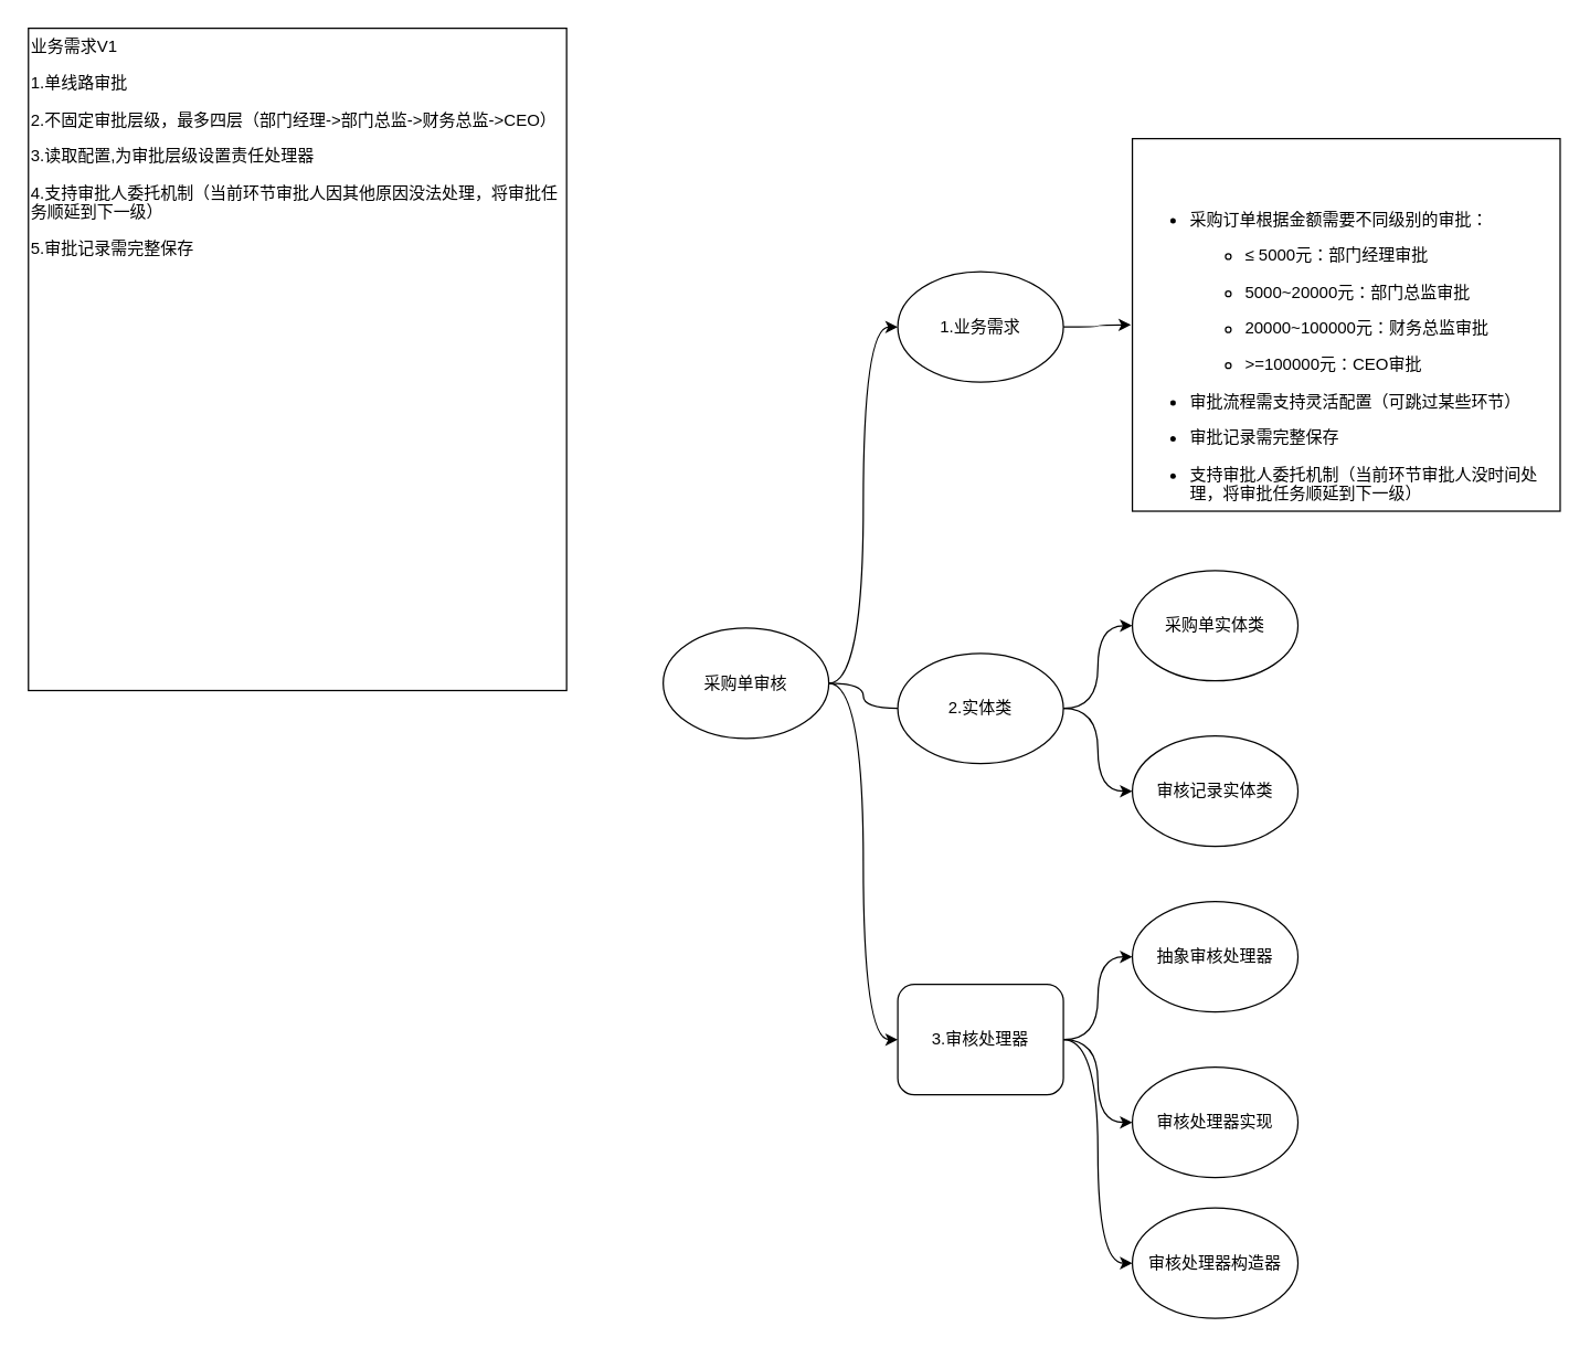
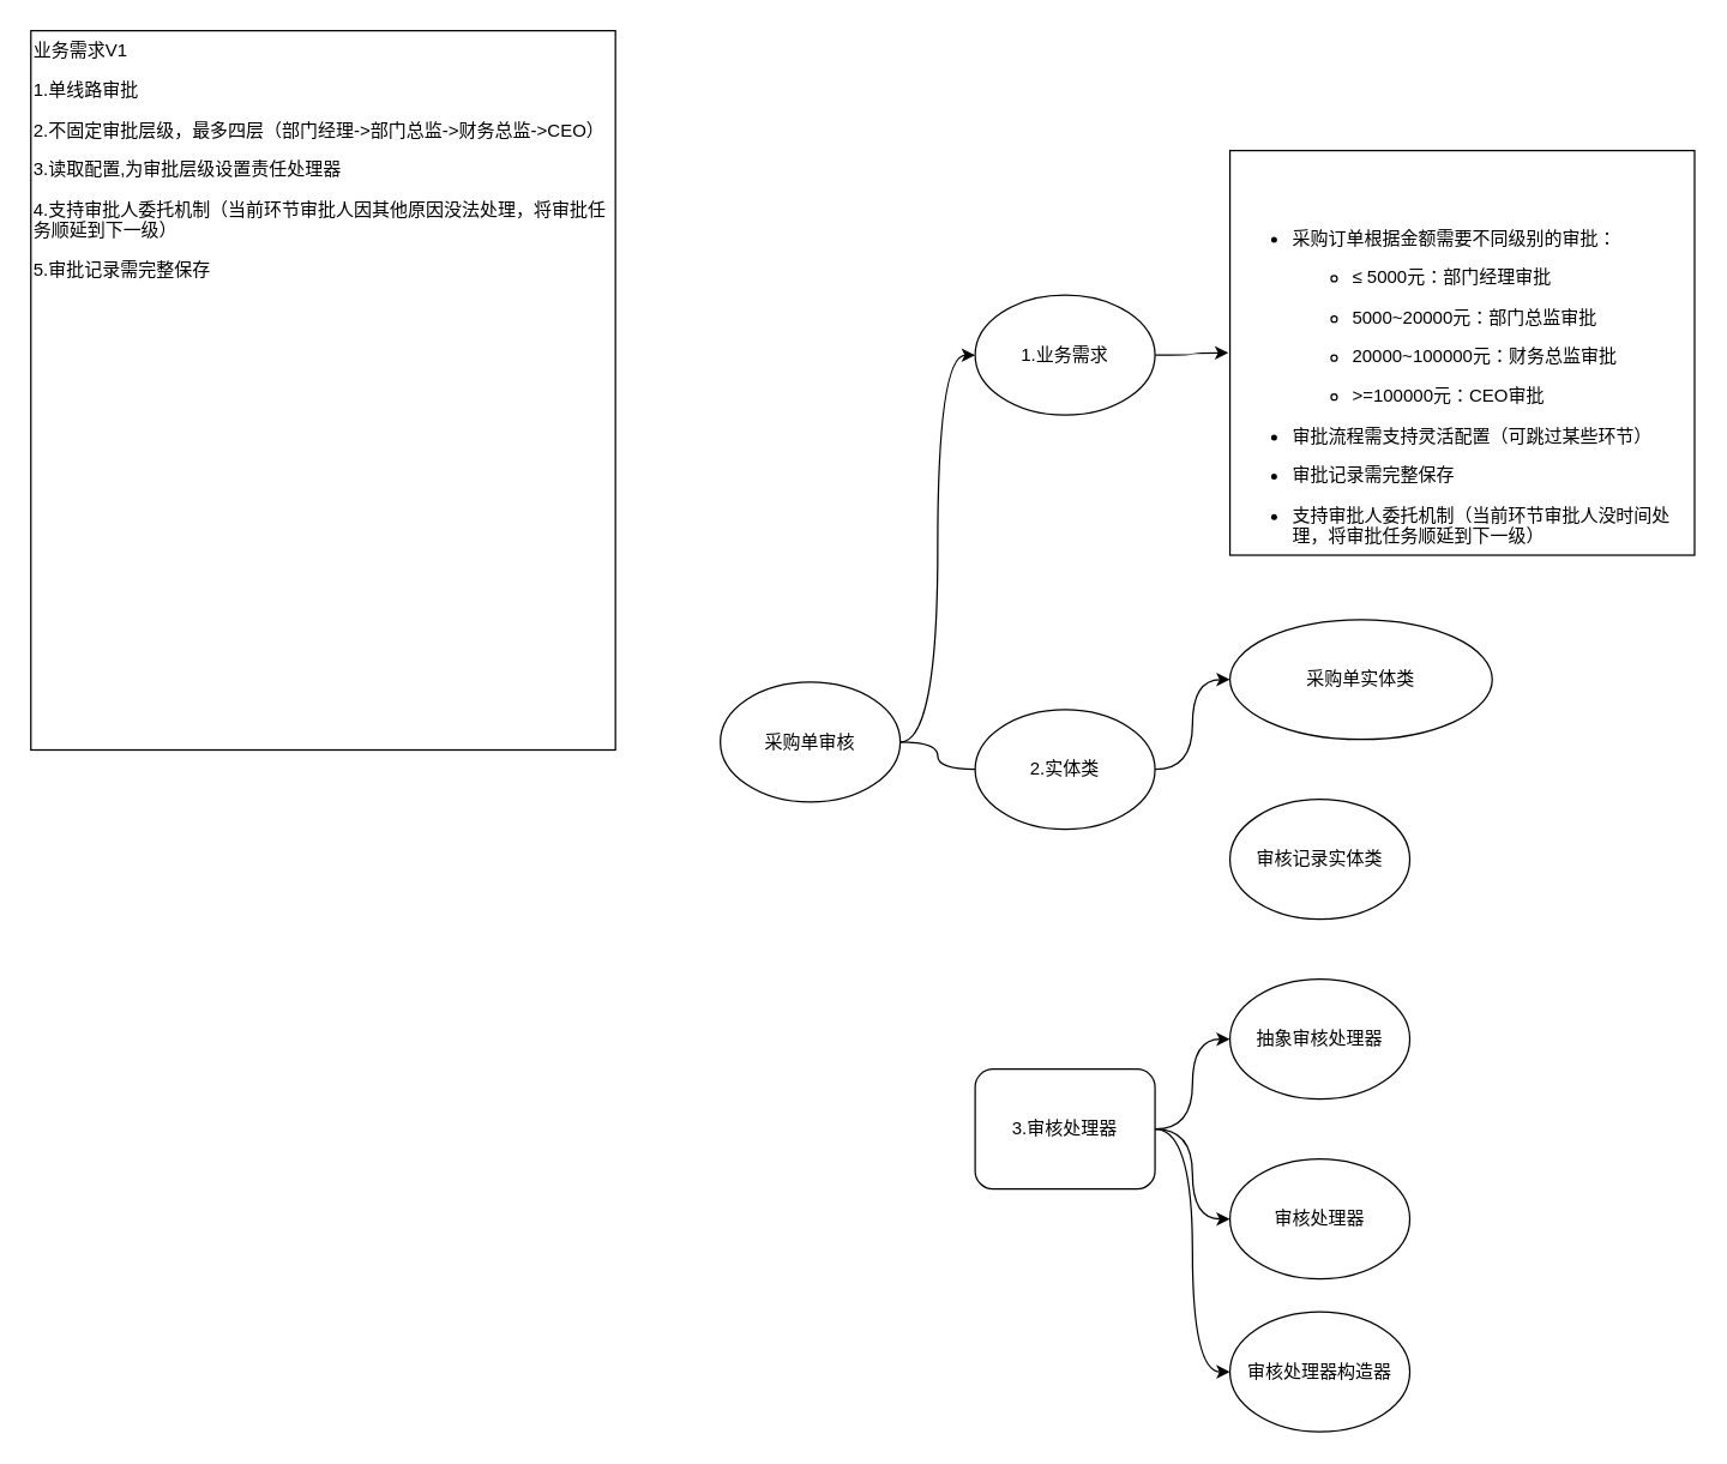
  <mxCell id="0" />
  <mxCell id="1" parent="0" />
  <mxCell id="2" style="edgeStyle=orthogonalEdgeStyle;rounded=0;orthogonalLoop=1;jettySize=auto;html=1;exitX=1;exitY=0.5;exitDx=0;exitDy=0;entryX=0;entryY=0.5;entryDx=0;entryDy=0;curved=1;" edge="1" parent="1" source="5" target="7"><mxGeometry relative="1" as="geometry" /></mxCell>
  <mxCell id="3" style="edgeStyle=orthogonalEdgeStyle;rounded=0;orthogonalLoop=1;jettySize=auto;html=1;entryX=0;entryY=0.5;entryDx=0;entryDy=0;curved=1;endArrow=none;" edge="1" parent="1" source="5" target="10"><mxGeometry relative="1" as="geometry" /></mxCell>
- <mxCell id="4" style="edgeStyle=orthogonalEdgeStyle;rounded=0;orthogonalLoop=1;jettySize=auto;html=1;entryX=0;entryY=0.5;entryDx=0;entryDy=0;curved=1;" edge="1" parent="1" source="5" target="17"><mxGeometry relative="1" as="geometry" /></mxCell>
  <mxCell id="5" value="采购单审核" style="ellipse;whiteSpace=wrap;html=1;" vertex="1" parent="1"><mxGeometry x="480" y="454.75" width="120" height="80" as="geometry" /></mxCell>
  <mxCell id="6" value="" style="edgeStyle=orthogonalEdgeStyle;rounded=0;orthogonalLoop=1;jettySize=auto;html=1;curved=1;" edge="1" parent="1" source="7" target="11"><mxGeometry relative="1" as="geometry" /></mxCell>
  <mxCell id="7" value="1.业务需求" style="ellipse;whiteSpace=wrap;html=1;" vertex="1" parent="1"><mxGeometry x="650" y="196.5" width="120" height="80" as="geometry" /></mxCell>
  <mxCell id="8" value="" style="edgeStyle=orthogonalEdgeStyle;rounded=0;orthogonalLoop=1;jettySize=auto;html=1;curved=1;" edge="1" parent="1" source="10" target="12"><mxGeometry relative="1" as="geometry" /></mxCell>
- <mxCell id="9" style="edgeStyle=orthogonalEdgeStyle;rounded=0;orthogonalLoop=1;jettySize=auto;html=1;entryX=0;entryY=0.5;entryDx=0;entryDy=0;curved=1;" edge="1" parent="1" source="10" target="13"><mxGeometry relative="1" as="geometry" /></mxCell>
  <mxCell id="10" value="2.实体类" style="ellipse;whiteSpace=wrap;html=1;" vertex="1" parent="1"><mxGeometry x="650" y="473" width="120" height="80" as="geometry" /></mxCell>
  <mxCell id="11" value="&lt;h1 style=&quot;margin-top: 0px;&quot;&gt;&lt;br&gt;&lt;/h1&gt;&lt;ul&gt;&lt;li&gt;&lt;p class=&quot;ds-markdown-paragraph&quot;&gt;采购订单根据金额需要不同级别的审批：&lt;/p&gt;&lt;ul&gt;&lt;li&gt;&lt;p class=&quot;ds-markdown-paragraph&quot;&gt;≤ 5000元：部门经理审批&lt;/p&gt;&lt;/li&gt;&lt;li&gt;&lt;p class=&quot;ds-markdown-paragraph&quot;&gt;5000~20000元：部门总监审批&lt;/p&gt;&lt;/li&gt;&lt;li&gt;&lt;p class=&quot;ds-markdown-paragraph&quot;&gt;20000~100000元：财务总监审批&lt;/p&gt;&lt;/li&gt;&lt;li&gt;&lt;p class=&quot;ds-markdown-paragraph&quot;&gt;&amp;gt;=100000元：CEO审批&lt;/p&gt;&lt;/li&gt;&lt;/ul&gt;&lt;/li&gt;&lt;li&gt;&lt;p class=&quot;ds-markdown-paragraph&quot;&gt;审批流程需支持灵活配置（可跳过某些环节）&lt;/p&gt;&lt;/li&gt;&lt;li&gt;&lt;p class=&quot;ds-markdown-paragraph&quot;&gt;审批记录需完整保存&lt;/p&gt;&lt;/li&gt;&lt;li&gt;&lt;p class=&quot;ds-markdown-paragraph&quot;&gt;支持审批人委托机制（当前环节审批人没时间处理，将审批任务顺延到下一级）&lt;/p&gt;&lt;/li&gt;&lt;/ul&gt;&lt;p&gt;&lt;/p&gt;" style="text;html=1;whiteSpace=wrap;overflow=hidden;rounded=0;fillColor=default;perimeterSpacing=1;glass=0;strokeColor=default;" vertex="1" parent="1"><mxGeometry x="820" y="100" width="310" height="270" as="geometry" /></mxCell>
- <mxCell id="12" value="采购单实体类" style="ellipse;whiteSpace=wrap;html=1;" vertex="1" parent="1"><mxGeometry x="820" y="413" width="120" height="80" as="geometry" /></mxCell>
+ <mxCell id="12" value="采购单实体类" style="ellipse;whiteSpace=wrap;html=1;" vertex="1" parent="1"><mxGeometry x="820" y="413" width="175" height="80" as="geometry" /></mxCell>
  <mxCell id="13" value="审核记录实体类" style="ellipse;whiteSpace=wrap;html=1;" vertex="1" parent="1"><mxGeometry x="820" y="533" width="120" height="80" as="geometry" /></mxCell>
  <mxCell id="14" value="" style="edgeStyle=orthogonalEdgeStyle;rounded=0;orthogonalLoop=1;jettySize=auto;html=1;curved=1;" edge="1" parent="1" source="17" target="19"><mxGeometry relative="1" as="geometry" /></mxCell>
  <mxCell id="15" style="edgeStyle=orthogonalEdgeStyle;rounded=0;orthogonalLoop=1;jettySize=auto;html=1;entryX=0;entryY=0.5;entryDx=0;entryDy=0;curved=1;" edge="1" parent="1" source="17" target="20"><mxGeometry relative="1" as="geometry" /></mxCell>
  <mxCell id="16" style="edgeStyle=orthogonalEdgeStyle;curved=1;rounded=0;orthogonalLoop=1;jettySize=auto;html=1;entryX=0;entryY=0.5;entryDx=0;entryDy=0;" edge="1" parent="1" source="17" target="21"><mxGeometry relative="1" as="geometry" /></mxCell>
  <mxCell id="17" value="3.审核处理器" style="whiteSpace=wrap;html=1;rounded=1;" vertex="1" parent="1"><mxGeometry x="650" y="713" width="120" height="80" as="geometry" /></mxCell>
  <mxCell id="18" value="业务需求V1&lt;p&gt;1.单线路审批&lt;/p&gt;&lt;p&gt;2.不固定审批层级，最多四层（部门经理-&amp;gt;部门总监-&amp;gt;财务总监-&amp;gt;CEO）&lt;br&gt;&lt;/p&gt;&lt;p&gt;3.读取配置,为审批层级设置责任处理器&lt;/p&gt;&lt;p&gt;4.支持审批人委托机制（当前环节审批人因其他原因没法处理，将审批任务顺延到下一级）&lt;/p&gt;&lt;p&gt;5.审批记录需完整保存&lt;/p&gt;" style="text;html=1;whiteSpace=wrap;overflow=hidden;rounded=0;strokeColor=default;fillColor=default;" vertex="1" parent="1"><mxGeometry x="20" y="20" width="390" height="480" as="geometry" /></mxCell>
  <mxCell id="19" value="抽象审核处理器" style="ellipse;whiteSpace=wrap;html=1;" vertex="1" parent="1"><mxGeometry x="820" y="653" width="120" height="80" as="geometry" /></mxCell>
- <mxCell id="20" value="审核处理器实现" style="ellipse;whiteSpace=wrap;html=1;" vertex="1" parent="1"><mxGeometry x="820" y="773" width="120" height="80" as="geometry" /></mxCell>
+ <mxCell id="20" value="审核处理器" style="ellipse;whiteSpace=wrap;html=1;" vertex="1" parent="1"><mxGeometry x="820" y="773" width="120" height="80" as="geometry" /></mxCell>
  <mxCell id="21" value="审核处理器构造器" style="ellipse;whiteSpace=wrap;html=1;" vertex="1" parent="1"><mxGeometry x="820" y="875" width="120" height="80" as="geometry" /></mxCell>
